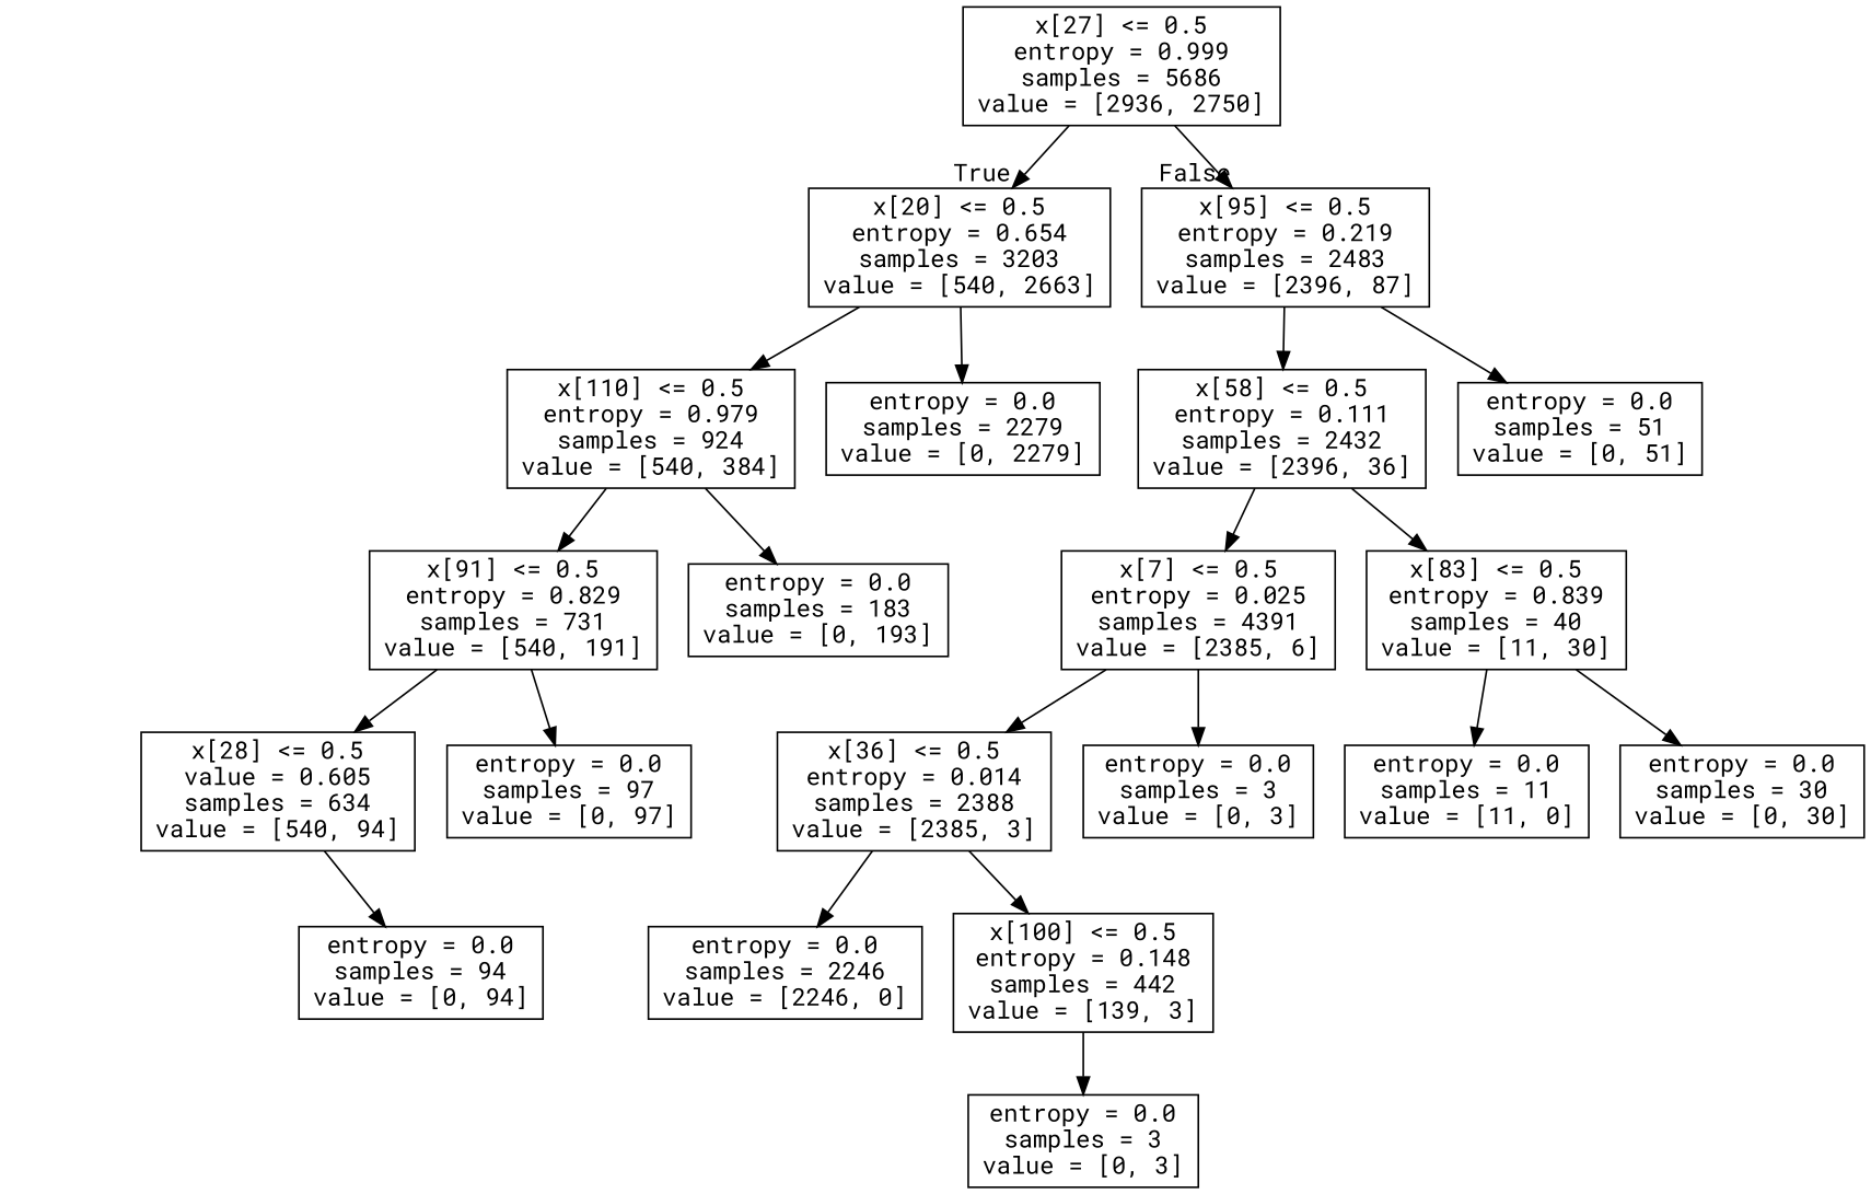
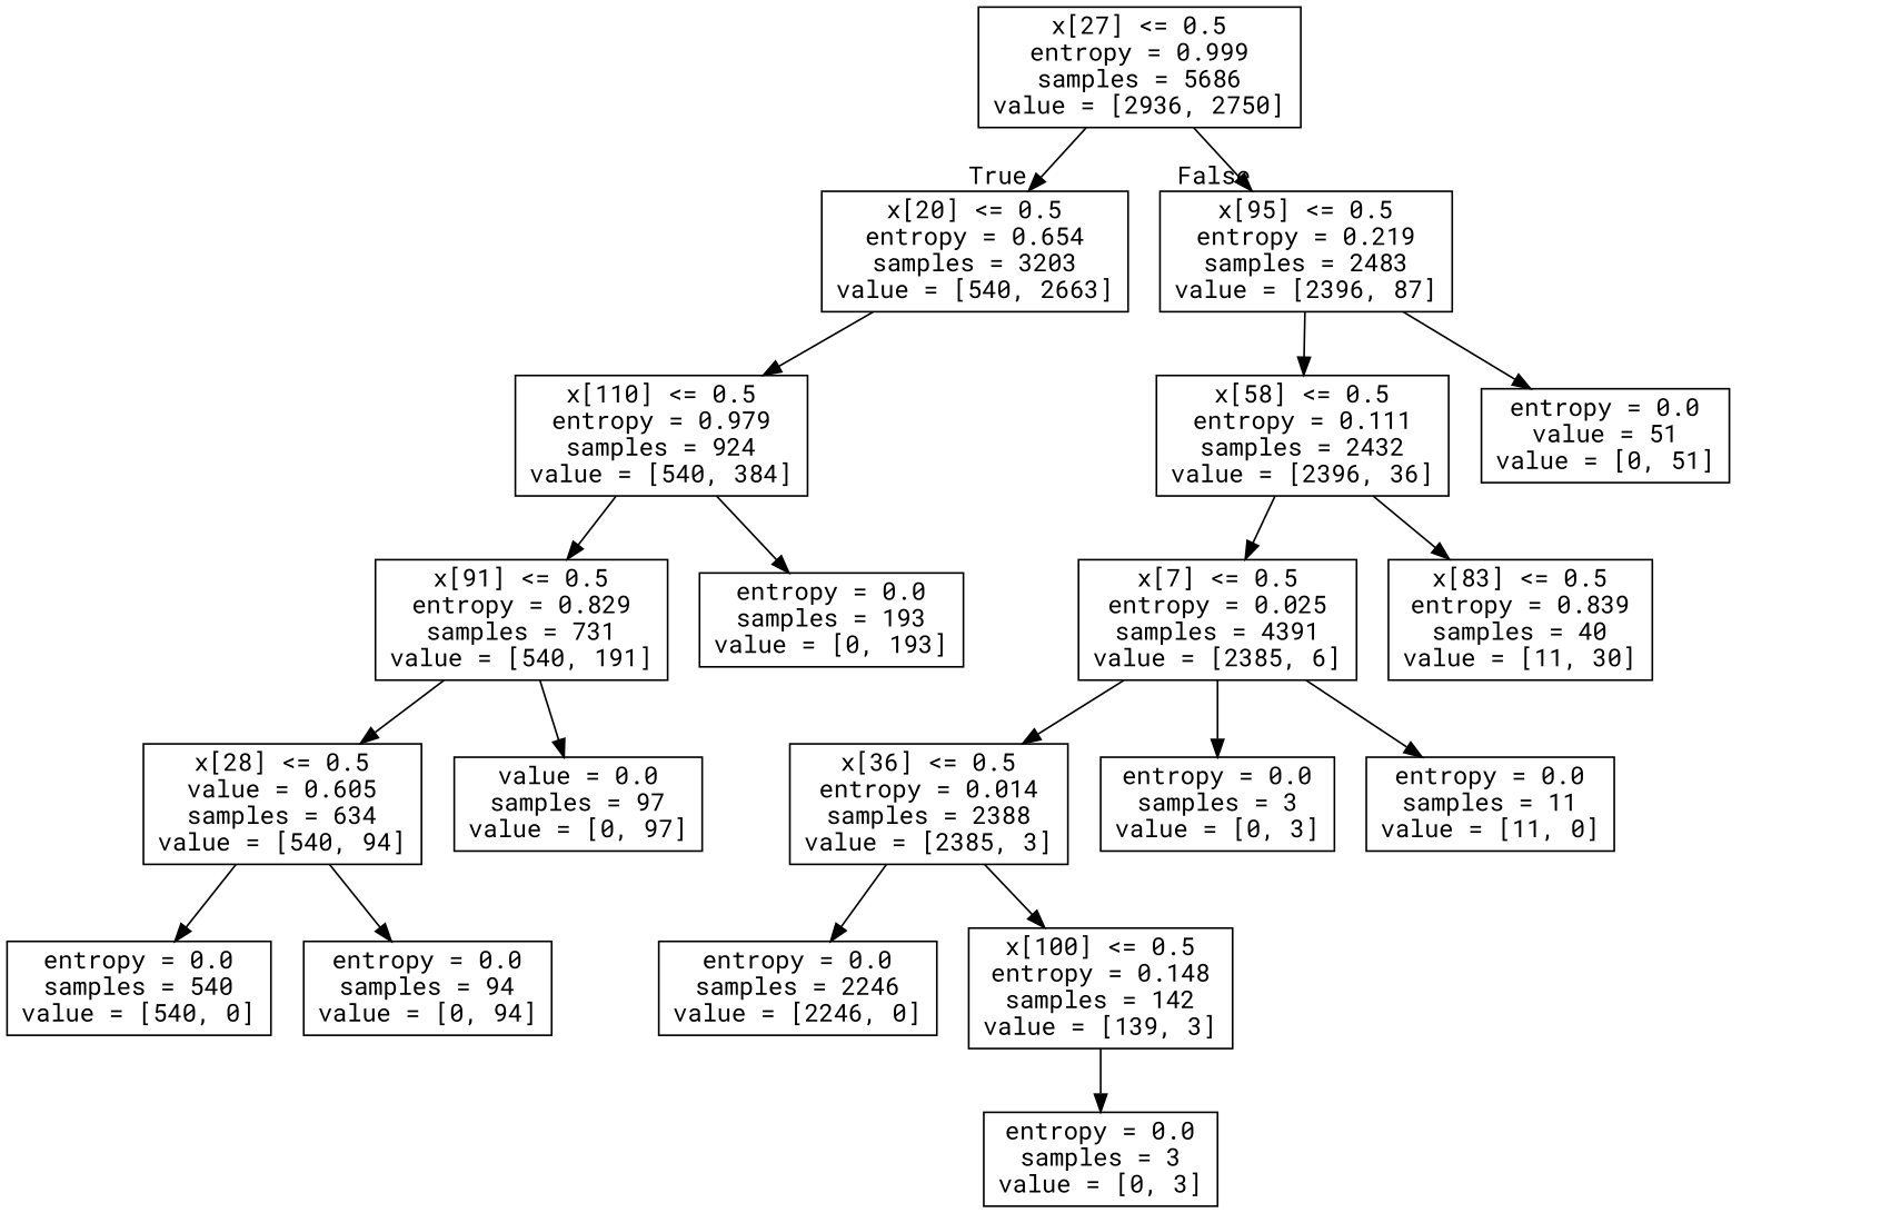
  digraph {
    fontname="Roboto Mono"
    node [fontname="Roboto Mono" shape=box]
    edge [fontname="Roboto Mono"]
    n1 [label="x[27] <= 0.5\nentropy = 0.999\nsamples = 5686\nvalue = [2936, 2750]"]
    n2 [label="x[20] <= 0.5\nentropy = 0.654\nsamples = 3203\nvalue = [540, 2663]"]
    n3 [label="x[95] <= 0.5\nentropy = 0.219\nsamples = 2483\nvalue = [2396, 87]"]
    n4 [label="x[110] <= 0.5\nentropy = 0.979\nsamples = 924\nvalue = [540, 384]"]
-   n5 [label="entropy = 0.0\nsamples = 2279\nvalue = [0, 2279]"]
    n6 [label="x[58] <= 0.5\nentropy = 0.111\nsamples = 2432\nvalue = [2396, 36]"]
-   n7 [label="entropy = 0.0\nsamples = 51\nvalue = [0, 51]"]
+   n7 [label="entropy = 0.0\nvalue = 51\nvalue = [0, 51]"]
    n8 [label="x[91] <= 0.5\nentropy = 0.829\nsamples = 731\nvalue = [540, 191]"]
-   n9 [label="entropy = 0.0\nsamples = 183\nvalue = [0, 193]"]
+   n9 [label="entropy = 0.0\nsamples = 193\nvalue = [0, 193]"]
    n10 [label="x[28] <= 0.5\nvalue = 0.605\nsamples = 634\nvalue = [540, 94]"]
-   n11 [label="entropy = 0.0\nsamples = 97\nvalue = [0, 97]"]
+   n11 [label="value = 0.0\nsamples = 97\nvalue = [0, 97]"]
+   n12 [label="entropy = 0.0\nsamples = 540\nvalue = [540, 0]"]
    n13 [label="entropy = 0.0\nsamples = 94\nvalue = [0, 94]"]
    n14 [label="x[7] <= 0.5\nentropy = 0.025\nsamples = 4391\nvalue = [2385, 6]"]
    n15 [label="x[83] <= 0.5\nentropy = 0.839\nsamples = 40\nvalue = [11, 30]"]
    n16 [label="x[36] <= 0.5\nentropy = 0.014\nsamples = 2388\nvalue = [2385, 3]"]
    n17 [label="entropy = 0.0\nsamples = 3\nvalue = [0, 3]"]
    n18 [label="entropy = 0.0\nsamples = 11\nvalue = [11, 0]"]
-   n19 [label="entropy = 0.0\nsamples = 30\nvalue = [0, 30]"]
    n20 [label="entropy = 0.0\nsamples = 2246\nvalue = [2246, 0]"]
-   n21 [label="x[100] <= 0.5\nentropy = 0.148\nsamples = 442\nvalue = [139, 3]"]
+   n21 [label="x[100] <= 0.5\nentropy = 0.148\nsamples = 142\nvalue = [139, 3]"]
    n22 [label="entropy = 0.0\nsamples = 3\nvalue = [0, 3]"]
    n1 -> n2 [headlabel=True labelangle=45 labeldistance=2.5]
    n1 -> n3 [headlabel=False labelangle=-45 labeldistance=2.5]
    n2 -> n4
-   n2 -> n5
    n3 -> n6
    n3 -> n7
    n4 -> n8
    n4 -> n9
    n6 -> n14
    n6 -> n15
    n8 -> n10
    n8 -> n11
+   n10 -> n12
    n10 -> n13
    n14 -> n16
    n14 -> n17
-   n15 -> n18
-   n15 -> n19
+   n14 -> n18
    n16 -> n20
    n16 -> n21
    n21 -> n22
  }
